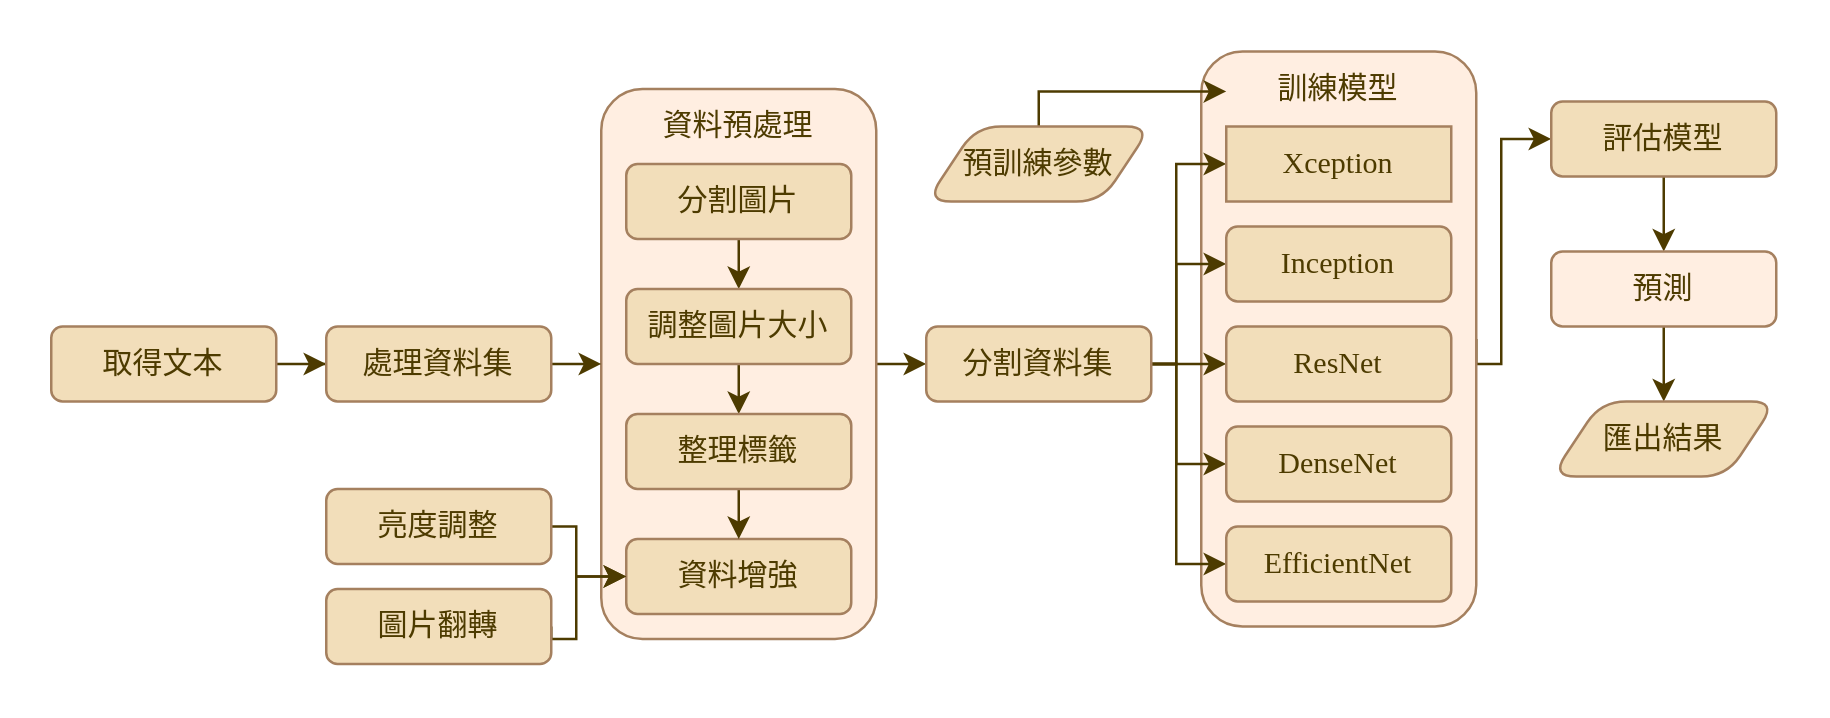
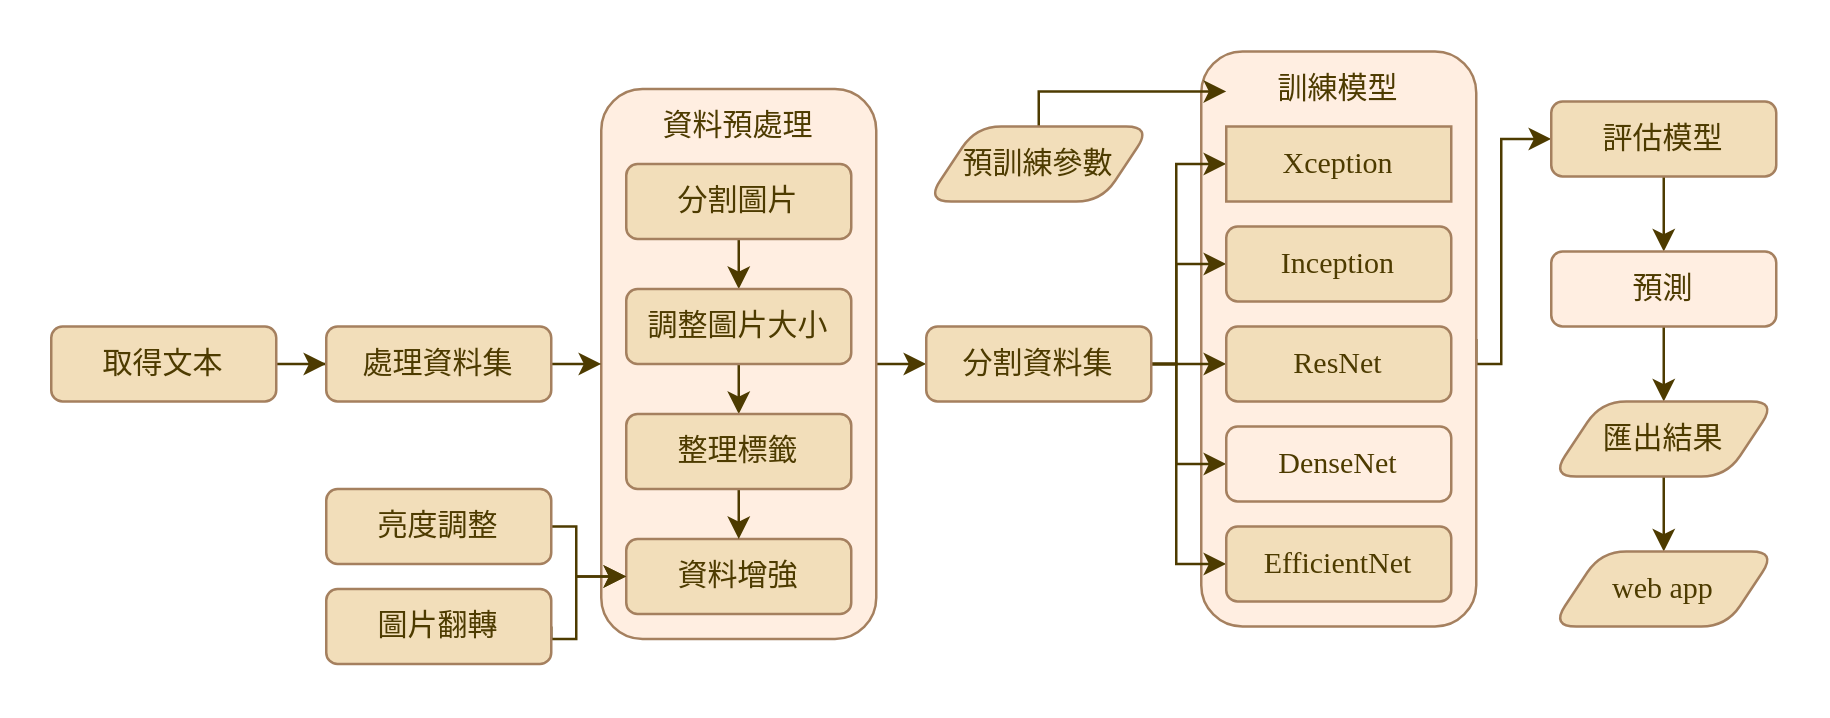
  <mxCell id="0" />
  <mxCell id="1" parent="0" />
  <mxCell id="2" style="edgeStyle=orthogonalEdgeStyle;rounded=0;orthogonalLoop=1;jettySize=auto;html=1;exitX=1;exitY=0.5;exitDx=0;exitDy=0;entryX=0;entryY=0.5;entryDx=0;entryDy=0;fontFamily=Noto Sans CJK TC Regular;fontColor=#4D3B00;strokeColor=#4D3B00;" parent="1" source="3" target="34" edge="1"><mxGeometry relative="1" as="geometry"><Array as="points"><mxPoint x="600" y="145" /><mxPoint x="600" y="55" /></Array></mxGeometry></mxCell>
  <mxCell id="3" value="" style="rounded=1;whiteSpace=wrap;html=1;fillColor=#FFEEE1;strokeColor=#A5805F;fontFamily=Noto Sans CJK TC Regular;" parent="1" vertex="1"><mxGeometry x="480" y="20" width="110" height="230" as="geometry" /></mxCell>
  <mxCell id="4" style="edgeStyle=orthogonalEdgeStyle;rounded=0;orthogonalLoop=1;jettySize=auto;html=1;exitX=1;exitY=0.5;exitDx=0;exitDy=0;entryX=0;entryY=0.5;entryDx=0;entryDy=0;fontFamily=Noto Sans CJK TC Regular;fontColor=#4D3B00;strokeColor=#4D3B00;" parent="1" source="5" target="24" edge="1"><mxGeometry relative="1" as="geometry" /></mxCell>
  <mxCell id="5" value="" style="rounded=1;whiteSpace=wrap;html=1;fillColor=#FFEEE1;strokeColor=#A5805F;fontFamily=Noto Sans CJK TC Regular;" parent="1" vertex="1"><mxGeometry x="240" y="35" width="110" height="220" as="geometry" /></mxCell>
  <mxCell id="6" style="edgeStyle=orthogonalEdgeStyle;rounded=0;orthogonalLoop=1;jettySize=auto;html=1;exitX=1;exitY=0.5;exitDx=0;exitDy=0;fontFamily=Noto Sans CJK TC Regular;fontColor=#4D3B00;strokeColor=#4D3B00;" parent="1" source="7" target="26" edge="1"><mxGeometry relative="1" as="geometry" /></mxCell>
  <mxCell id="7" value="&lt;font color=&quot;#4d3b00&quot;&gt;取得文本&lt;/font&gt;" style="rounded=1;whiteSpace=wrap;html=1;fillColor=#F2DEBA;strokeColor=#A5805F;fontFamily=Noto Sans CJK TC Regular;" parent="1" vertex="1"><mxGeometry x="20" y="130" width="90" height="30" as="geometry" /></mxCell>
  <mxCell id="8" style="edgeStyle=orthogonalEdgeStyle;rounded=0;orthogonalLoop=1;jettySize=auto;html=1;exitX=0.5;exitY=1;exitDx=0;exitDy=0;entryX=0.5;entryY=0;entryDx=0;entryDy=0;fontFamily=Noto Sans CJK TC Regular;fontColor=#4D3B00;strokeColor=#4D3B00;" parent="1" source="9" target="11" edge="1"><mxGeometry relative="1" as="geometry" /></mxCell>
  <mxCell id="9" value="&lt;font color=&quot;#4d3b00&quot; data-font-src=&quot;https://fonts.googleapis.com/css?family=Noto+Serif+TC&quot;&gt;分割&lt;/font&gt;&lt;span style=&quot;color: rgb(77, 59, 0);&quot;&gt;圖片&lt;/span&gt;" style="rounded=1;whiteSpace=wrap;html=1;fillColor=#F2DEBA;strokeColor=#A5805F;fontFamily=Noto Sans CJK TC Regular;" parent="1" vertex="1"><mxGeometry x="250" y="65" width="90" height="30" as="geometry" /></mxCell>
  <mxCell id="10" style="edgeStyle=orthogonalEdgeStyle;rounded=0;orthogonalLoop=1;jettySize=auto;html=1;exitX=0.5;exitY=1;exitDx=0;exitDy=0;entryX=0.5;entryY=0;entryDx=0;entryDy=0;fontFamily=Noto Sans CJK TC Regular;fontColor=#4D3B00;strokeColor=#4D3B00;" parent="1" source="11" target="14" edge="1"><mxGeometry relative="1" as="geometry" /></mxCell>
  <mxCell id="11" value="&lt;font color=&quot;#4d3b00&quot;&gt;調整圖片大小&lt;/font&gt;" style="rounded=1;whiteSpace=wrap;html=1;fillColor=#F2DEBA;strokeColor=#A5805F;fontFamily=Noto Sans CJK TC Regular;" parent="1" vertex="1"><mxGeometry x="250" y="115" width="90" height="30" as="geometry" /></mxCell>
  <mxCell id="12" value="&lt;font color=&quot;#4d3b00&quot;&gt;資料增強&lt;/font&gt;" style="rounded=1;whiteSpace=wrap;html=1;fillColor=#F2DEBA;strokeColor=#A5805F;fontFamily=Noto Sans CJK TC Regular;" parent="1" vertex="1"><mxGeometry x="250" y="215" width="90" height="30" as="geometry" /></mxCell>
  <mxCell id="13" style="edgeStyle=orthogonalEdgeStyle;rounded=0;orthogonalLoop=1;jettySize=auto;html=1;exitX=0.5;exitY=1;exitDx=0;exitDy=0;entryX=0.5;entryY=0;entryDx=0;entryDy=0;fontFamily=Noto Sans CJK TC Regular;fontColor=#4D3B00;strokeColor=#4D3B00;" parent="1" source="14" target="12" edge="1"><mxGeometry relative="1" as="geometry" /></mxCell>
  <mxCell id="14" value="&lt;font color=&quot;#4d3b00&quot;&gt;整理標籤&lt;/font&gt;" style="rounded=1;whiteSpace=wrap;html=1;fillColor=#F2DEBA;strokeColor=#A5805F;fontFamily=Noto Sans CJK TC Regular;" parent="1" vertex="1"><mxGeometry x="250" y="165" width="90" height="30" as="geometry" /></mxCell>
  <mxCell id="15" style="edgeStyle=orthogonalEdgeStyle;rounded=0;orthogonalLoop=1;jettySize=auto;html=1;exitX=1;exitY=0.5;exitDx=0;exitDy=0;entryX=0;entryY=0.5;entryDx=0;entryDy=0;fontFamily=Noto Sans CJK TC Regular;fontColor=#4D3B00;strokeColor=#4D3B00;" parent="1" source="16" target="12" edge="1"><mxGeometry relative="1" as="geometry"><Array as="points"><mxPoint x="230" y="255" /><mxPoint x="230" y="230" /></Array></mxGeometry></mxCell>
  <mxCell id="16" value="&lt;font color=&quot;#4d3b00&quot;&gt;圖片翻轉&lt;/font&gt;" style="rounded=1;whiteSpace=wrap;html=1;fillColor=#F2DEBA;strokeColor=#A5805F;fontFamily=Noto Sans CJK TC Regular;" parent="1" vertex="1"><mxGeometry x="130" y="235" width="90" height="30" as="geometry" /></mxCell>
  <mxCell id="17" style="edgeStyle=orthogonalEdgeStyle;rounded=0;orthogonalLoop=1;jettySize=auto;html=1;exitX=1;exitY=0.5;exitDx=0;exitDy=0;entryX=0;entryY=0.5;entryDx=0;entryDy=0;fontFamily=Noto Sans CJK TC Regular;fontColor=#4D3B00;strokeColor=#4D3B00;" parent="1" source="18" target="12" edge="1"><mxGeometry relative="1" as="geometry"><Array as="points"><mxPoint x="230" y="210" /><mxPoint x="230" y="230" /></Array></mxGeometry></mxCell>
  <mxCell id="18" value="&lt;font color=&quot;#4d3b00&quot;&gt;亮度調整&lt;/font&gt;" style="rounded=1;whiteSpace=wrap;html=1;fillColor=#F2DEBA;strokeColor=#A5805F;fontFamily=Noto Sans CJK TC Regular;" parent="1" vertex="1"><mxGeometry x="130" y="195" width="90" height="30" as="geometry" /></mxCell>
  <mxCell id="19" style="edgeStyle=orthogonalEdgeStyle;rounded=0;orthogonalLoop=1;jettySize=auto;html=1;exitX=1;exitY=0.5;exitDx=0;exitDy=0;entryX=0;entryY=0.5;entryDx=0;entryDy=0;fontFamily=Noto Sans CJK TC Regular;fontColor=#4D3B00;strokeColor=#4D3B00;" parent="1" source="24" target="28" edge="1"><mxGeometry relative="1" as="geometry"><Array as="points"><mxPoint x="470" y="145" /><mxPoint x="470" y="65" /></Array></mxGeometry></mxCell>
  <mxCell id="20" style="edgeStyle=orthogonalEdgeStyle;rounded=0;orthogonalLoop=1;jettySize=auto;html=1;exitX=1;exitY=0.5;exitDx=0;exitDy=0;entryX=0;entryY=0.5;entryDx=0;entryDy=0;fontFamily=Noto Sans CJK TC Regular;fontColor=#4D3B00;strokeColor=#4D3B00;" parent="1" source="24" target="29" edge="1"><mxGeometry relative="1" as="geometry"><Array as="points"><mxPoint x="470" y="145" /><mxPoint x="470" y="105" /></Array></mxGeometry></mxCell>
  <mxCell id="21" style="edgeStyle=orthogonalEdgeStyle;rounded=0;orthogonalLoop=1;jettySize=auto;html=1;exitX=1;exitY=0.5;exitDx=0;exitDy=0;fontFamily=Noto Sans CJK TC Regular;fontColor=#4D3B00;strokeColor=#4D3B00;" parent="1" source="24" target="30" edge="1"><mxGeometry relative="1" as="geometry"><Array as="points"><mxPoint x="480" y="145" /><mxPoint x="480" y="145" /></Array></mxGeometry></mxCell>
  <mxCell id="22" style="edgeStyle=orthogonalEdgeStyle;rounded=0;orthogonalLoop=1;jettySize=auto;html=1;exitX=1;exitY=0.5;exitDx=0;exitDy=0;fontFamily=Noto Sans CJK TC Regular;fontColor=#4D3B00;strokeColor=#4D3B00;entryX=0;entryY=0.5;entryDx=0;entryDy=0;" parent="1" source="24" target="31" edge="1"><mxGeometry relative="1" as="geometry"><Array as="points"><mxPoint x="470" y="145" /><mxPoint x="470" y="185" /></Array></mxGeometry></mxCell>
  <mxCell id="23" style="edgeStyle=orthogonalEdgeStyle;rounded=0;orthogonalLoop=1;jettySize=auto;html=1;exitX=1;exitY=0.5;exitDx=0;exitDy=0;entryX=0;entryY=0.5;entryDx=0;entryDy=0;fontFamily=Noto Sans CJK TC Regular;fontColor=#4D3B00;strokeColor=#4D3B00;" parent="1" source="24" target="32" edge="1"><mxGeometry relative="1" as="geometry"><Array as="points"><mxPoint x="470" y="145" /><mxPoint x="470" y="225" /></Array></mxGeometry></mxCell>
  <mxCell id="24" value="&lt;font color=&quot;#4d3b00&quot; data-font-src=&quot;https://fonts.googleapis.com/css?family=Noto+Serif+TC&quot;&gt;分割資料集&lt;/font&gt;" style="rounded=1;whiteSpace=wrap;html=1;fillColor=#F2DEBA;strokeColor=#A5805F;fontFamily=Noto Sans CJK TC Regular;" parent="1" vertex="1"><mxGeometry x="370" y="130" width="90" height="30" as="geometry" /></mxCell>
  <mxCell id="25" style="edgeStyle=orthogonalEdgeStyle;rounded=0;orthogonalLoop=1;jettySize=auto;html=1;entryX=0;entryY=0.5;entryDx=0;entryDy=0;fontFamily=Noto Sans CJK TC Regular;fontColor=#4D3B00;strokeColor=#4D3B00;" parent="1" source="26" target="5" edge="1"><mxGeometry relative="1" as="geometry"><Array as="points"><mxPoint x="230" y="145" /><mxPoint x="230" y="145" /></Array></mxGeometry></mxCell>
  <mxCell id="26" value="&lt;font color=&quot;#4d3b00&quot; data-font-src=&quot;https://fonts.googleapis.com/css?family=Noto+Serif+TC&quot;&gt;處理資料集&lt;/font&gt;" style="rounded=1;whiteSpace=wrap;html=1;fillColor=#F2DEBA;strokeColor=#A5805F;fontFamily=Noto Sans CJK TC Regular;" parent="1" vertex="1"><mxGeometry x="130" y="130" width="90" height="30" as="geometry" /></mxCell>
  <mxCell id="27" style="edgeStyle=orthogonalEdgeStyle;rounded=0;orthogonalLoop=1;jettySize=auto;html=1;fontFamily=Noto Sans CJK TC Regular;fontColor=#4D3B00;strokeColor=#4D3B00;" parent="1" source="42" target="38" edge="1"><mxGeometry relative="1" as="geometry"><Array as="points"><mxPoint x="415" y="36" /></Array><mxPoint x="415" y="50" as="sourcePoint" /></mxGeometry></mxCell>
  <mxCell id="28" value="&lt;font color=&quot;#4d3b00&quot; data-font-src=&quot;https://fonts.googleapis.com/css?family=Noto+Serif+TC&quot;&gt;Xception&lt;/font&gt;" style="whiteSpace=wrap;html=1;fillColor=#F2DEBA;strokeColor=#A5805F;fontFamily=Noto Sans CJK TC Regular;rounded=0;" parent="1" vertex="1"><mxGeometry x="490" y="50" width="90" height="30" as="geometry" /></mxCell>
  <mxCell id="29" value="&lt;font color=&quot;#4d3b00&quot; data-font-src=&quot;https://fonts.googleapis.com/css?family=Noto+Serif+TC&quot;&gt;Inception&lt;/font&gt;" style="rounded=1;whiteSpace=wrap;html=1;fillColor=#F2DEBA;strokeColor=#A5805F;fontFamily=Noto Sans CJK TC Regular;" parent="1" vertex="1"><mxGeometry x="490" y="90" width="90" height="30" as="geometry" /></mxCell>
  <mxCell id="30" value="&lt;font color=&quot;#4d3b00&quot; data-font-src=&quot;https://fonts.googleapis.com/css?family=Noto+Serif+TC&quot;&gt;ResNet&lt;/font&gt;" style="rounded=1;whiteSpace=wrap;html=1;fillColor=#F2DEBA;strokeColor=#A5805F;fontFamily=Noto Sans CJK TC Regular;" parent="1" vertex="1"><mxGeometry x="490" y="130" width="90" height="30" as="geometry" /></mxCell>
- <mxCell id="31" value="&lt;font color=&quot;#4d3b00&quot; data-font-src=&quot;https://fonts.googleapis.com/css?family=Noto+Serif+TC&quot;&gt;DenseNet&lt;/font&gt;" style="rounded=1;whiteSpace=wrap;html=1;fillColor=#F2DEBA;strokeColor=#A5805F;fontFamily=Noto Sans CJK TC Regular;" parent="1" vertex="1"><mxGeometry x="490" y="170" width="90" height="30" as="geometry" /></mxCell>
+ <mxCell id="31" value="&lt;font color=&quot;#4d3b00&quot; data-font-src=&quot;https://fonts.googleapis.com/css?family=Noto+Serif+TC&quot;&gt;DenseNet&lt;/font&gt;" style="rounded=1;whiteSpace=wrap;html=1;fillColor=#ffeee1;strokeColor=#A5805F;fontFamily=Noto Sans CJK TC Regular;" parent="1" vertex="1"><mxGeometry x="490" y="170" width="90" height="30" as="geometry" /></mxCell>
  <mxCell id="32" value="&lt;font color=&quot;#4d3b00&quot; data-font-src=&quot;https://fonts.googleapis.com/css?family=Noto+Serif+TC&quot;&gt;EfficientNet&lt;/font&gt;" style="rounded=1;whiteSpace=wrap;html=1;fillColor=#F2DEBA;strokeColor=#A5805F;fontFamily=Noto Sans CJK TC Regular;" parent="1" vertex="1"><mxGeometry x="490" y="210" width="90" height="30" as="geometry" /></mxCell>
  <mxCell id="33" style="edgeStyle=orthogonalEdgeStyle;rounded=0;orthogonalLoop=1;jettySize=auto;html=1;exitX=0.5;exitY=1;exitDx=0;exitDy=0;entryX=0.5;entryY=0;entryDx=0;entryDy=0;fontFamily=Noto Sans CJK TC Regular;fontColor=#4D3B00;strokeColor=#4D3B00;" parent="1" source="34" target="36" edge="1"><mxGeometry relative="1" as="geometry" /></mxCell>
  <mxCell id="34" value="&lt;font color=&quot;#4d3b00&quot;&gt;評估模型&lt;/font&gt;" style="rounded=1;whiteSpace=wrap;html=1;fillColor=#F2DEBA;strokeColor=#A5805F;fontFamily=Noto Sans CJK TC Regular;" parent="1" vertex="1"><mxGeometry x="620" y="40" width="90" height="30" as="geometry" /></mxCell>
  <mxCell id="35" style="edgeStyle=orthogonalEdgeStyle;rounded=0;orthogonalLoop=1;jettySize=auto;html=1;exitX=0.5;exitY=1;exitDx=0;exitDy=0;entryX=0.5;entryY=0;entryDx=0;entryDy=0;fontFamily=Noto Sans CJK TC Regular;fontColor=#4D3B00;strokeColor=#4D3B00;" parent="1" source="36" target="40" edge="1"><mxGeometry relative="1" as="geometry"><mxPoint x="665" y="160" as="targetPoint" /></mxGeometry></mxCell>
  <mxCell id="36" value="&lt;font color=&quot;#4d3b00&quot;&gt;預測&lt;/font&gt;" style="rounded=1;whiteSpace=wrap;html=1;fillColor=#ffeee1;strokeColor=#A5805F;fontFamily=Noto Sans CJK TC Regular;" parent="1" vertex="1"><mxGeometry x="620" y="100" width="90" height="30" as="geometry" /></mxCell>
+ <mxCell id="37" style="edgeStyle=orthogonalEdgeStyle;rounded=0;orthogonalLoop=1;jettySize=auto;html=1;exitX=0.5;exitY=1;exitDx=0;exitDy=0;entryX=0.5;entryY=0;entryDx=0;entryDy=0;fontFamily=Noto Sans CJK TC Regular;fontColor=#4D3B00;strokeColor=#4D3B00;" parent="1" source="40" target="41" edge="1"><mxGeometry relative="1" as="geometry"><mxPoint x="665" y="190" as="sourcePoint" /><mxPoint x="665" y="220" as="targetPoint" /></mxGeometry></mxCell>
  <mxCell id="38" value="&lt;font color=&quot;#4d3b00&quot; data-font-src=&quot;https://fonts.googleapis.com/css?family=Noto+Serif+TC&quot;&gt;訓練模型&lt;/font&gt;" style="rounded=1;whiteSpace=wrap;html=1;fillColor=none;strokeColor=none;fontFamily=Noto Sans CJK TC Regular;" parent="1" vertex="1"><mxGeometry x="490" y="20" width="90" height="30" as="geometry" /></mxCell>
  <mxCell id="39" value="&lt;font color=&quot;#4d3b00&quot;&gt;資料預處理&lt;/font&gt;" style="rounded=1;whiteSpace=wrap;html=1;fillColor=none;strokeColor=none;fontFamily=Noto Sans CJK TC Regular;" parent="1" vertex="1"><mxGeometry x="250" y="35" width="90" height="30" as="geometry" /></mxCell>
  <mxCell id="40" value="&lt;font color=&quot;#4d3b00&quot;&gt;匯出結果&lt;/font&gt;" style="shape=parallelogram;perimeter=parallelogramPerimeter;whiteSpace=wrap;html=1;fixedSize=1;fontFamily=Noto Sans CJK TC Regular;fillColor=#F2DEBA;strokeColor=#A5805F;rounded=1;" parent="1" vertex="1"><mxGeometry x="620" y="160" width="90" height="30" as="geometry" /></mxCell>
+ <mxCell id="41" value="&lt;font color=&quot;#4d3b00&quot;&gt;web app&lt;/font&gt;" style="shape=parallelogram;perimeter=parallelogramPerimeter;whiteSpace=wrap;html=1;fixedSize=1;fontFamily=Noto Sans CJK TC Regular;fillColor=#F2DEBA;strokeColor=#A5805F;rounded=1;" parent="1" vertex="1"><mxGeometry x="620" y="220" width="90" height="30" as="geometry" /></mxCell>
  <mxCell id="42" value="&lt;font color=&quot;#4d3b00&quot;&gt;預訓練參數&lt;/font&gt;" style="shape=parallelogram;perimeter=parallelogramPerimeter;whiteSpace=wrap;html=1;fixedSize=1;fontFamily=Noto Sans CJK TC Regular;fillColor=#F2DEBA;strokeColor=#A5805F;rounded=1;" parent="1" vertex="1"><mxGeometry x="370" y="50" width="90" height="30" as="geometry" /></mxCell>
